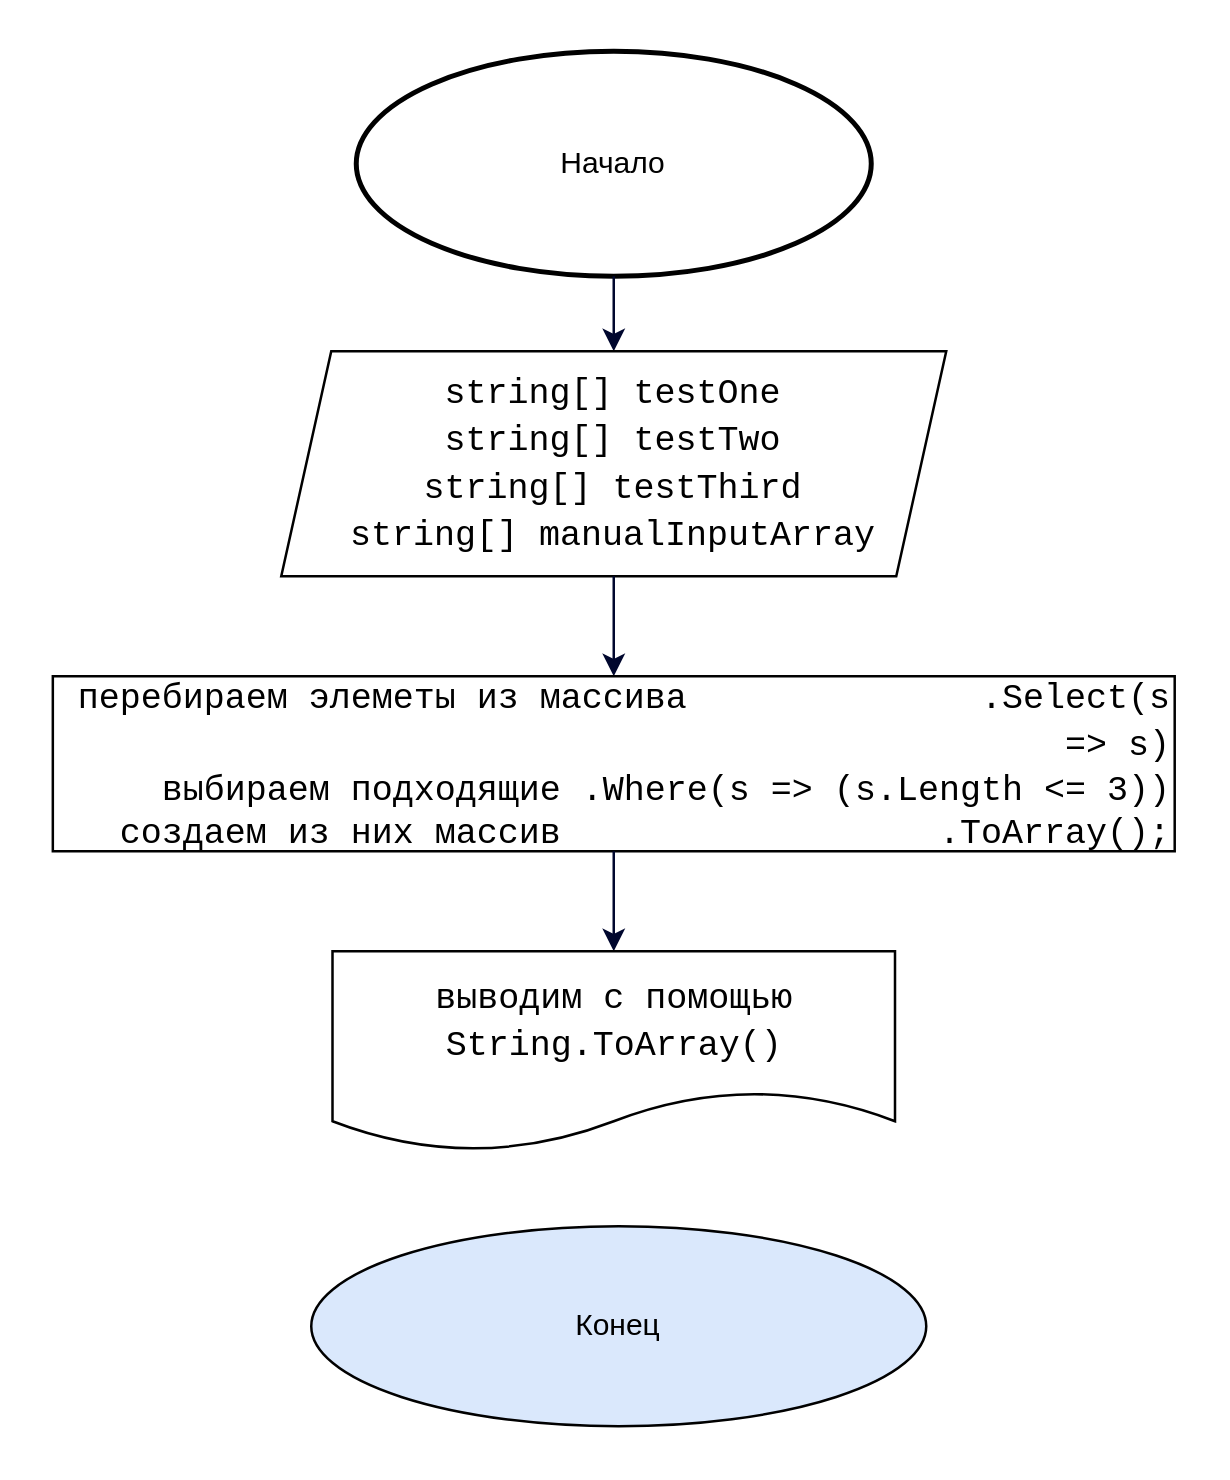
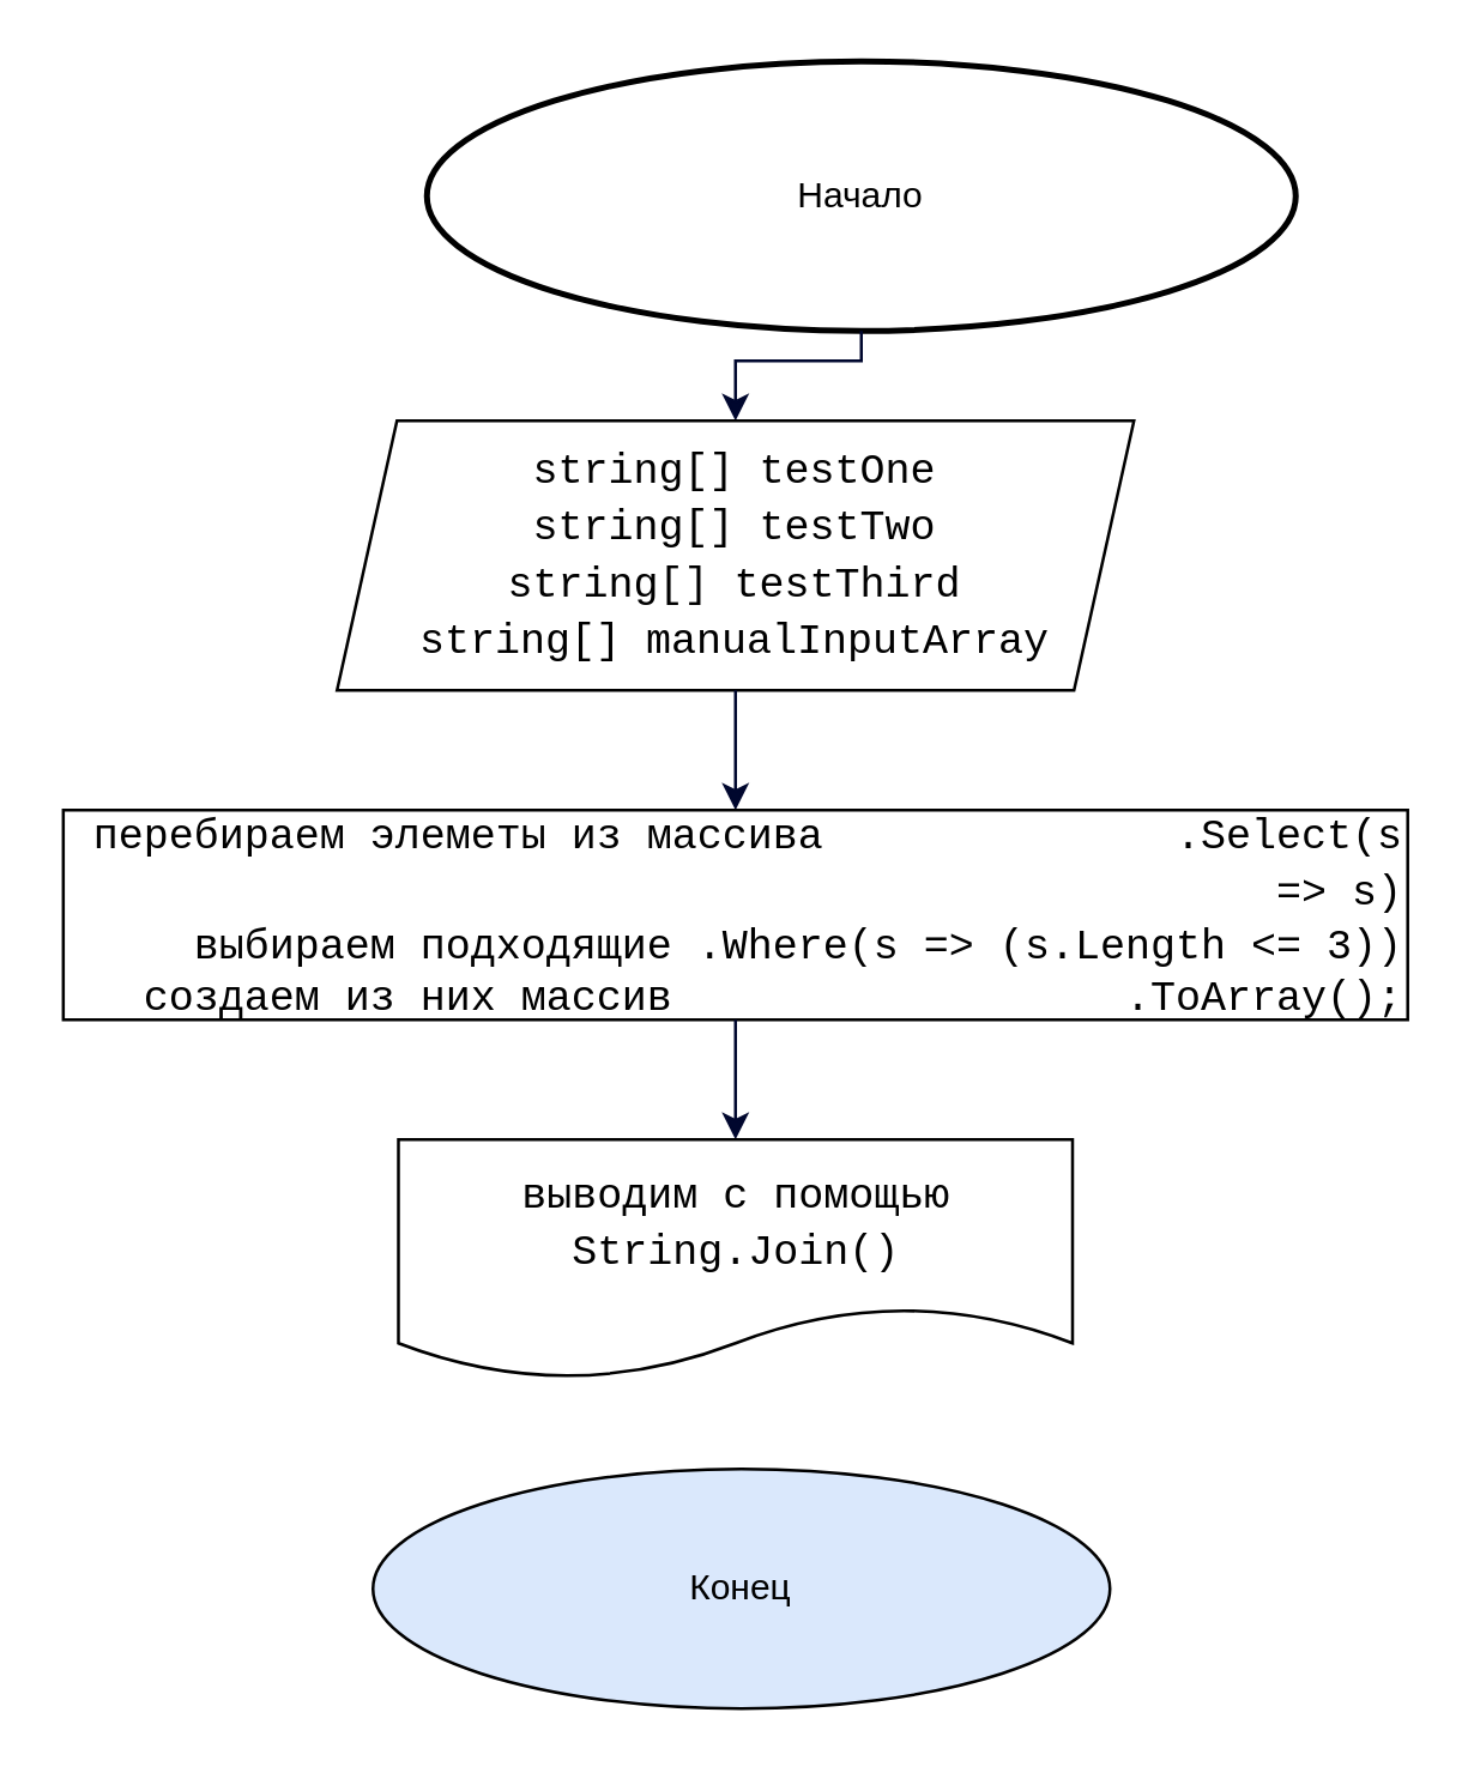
  <mxCell id="0" />
  <mxCell id="1" parent="0" />
- <mxCell id="2" value="Начало" style="strokeWidth=2;html=1;shape=mxgraph.flowchart.start_1;whiteSpace=wrap;" parent="1" vertex="1"><mxGeometry x="142" y="20" width="206" height="90" as="geometry" /></mxCell>
+ <mxCell id="2" value="Начало" style="strokeWidth=2;html=1;shape=mxgraph.flowchart.start_1;whiteSpace=wrap;" parent="1" vertex="1"><mxGeometry x="142" y="20" width="290" height="90" as="geometry" /></mxCell>
  <mxCell id="3" style="edgeStyle=orthogonalEdgeStyle;rounded=0;fillStyle=solid;orthogonalLoop=1;jettySize=auto;html=1;entryX=0.5;entryY=1;entryDx=0;entryDy=0;entryPerimeter=0;strokeColor=#00072E;strokeWidth=1;fontColor=default;startArrow=classic;startFill=1;endArrow=none;endFill=0;" parent="1" source="4" target="2" edge="1"><mxGeometry relative="1" as="geometry" /></mxCell>
  <mxCell id="4" value="&lt;div style=&quot;font-family: Consolas, &amp;quot;Courier New&amp;quot;, monospace; font-size: 14px; line-height: 19px;&quot;&gt;&lt;div&gt;&lt;span style=&quot;&quot;&gt;string&lt;/span&gt;[] &lt;span style=&quot;&quot;&gt;testOne&lt;/span&gt;&lt;/div&gt;&lt;div&gt;&lt;span style=&quot;&quot;&gt;string&lt;/span&gt;[] &lt;span style=&quot;&quot;&gt;testTwo&lt;/span&gt;&lt;/div&gt;&lt;div&gt;&lt;span style=&quot;&quot;&gt;string&lt;/span&gt;[] &lt;span style=&quot;&quot;&gt;testThird&lt;/span&gt;&lt;/div&gt;&lt;div&gt;&lt;span style=&quot;&quot;&gt;string&lt;/span&gt;[] &lt;span style=&quot;&quot;&gt;manualInputArray&lt;/span&gt;&lt;/div&gt;&lt;/div&gt;" style="shape=parallelogram;perimeter=parallelogramPerimeter;whiteSpace=wrap;html=1;fixedSize=1;labelBackgroundColor=none;labelBorderColor=none;fontColor=default;" parent="1" vertex="1"><mxGeometry x="112" y="140" width="266" height="90" as="geometry" /></mxCell>
  <mxCell id="5" style="edgeStyle=orthogonalEdgeStyle;rounded=0;fillStyle=solid;orthogonalLoop=1;jettySize=auto;html=1;exitX=0.5;exitY=0;exitDx=0;exitDy=0;entryX=0.5;entryY=1;entryDx=0;entryDy=0;strokeColor=#00072E;strokeWidth=1;fontColor=default;startArrow=classic;startFill=1;endArrow=none;endFill=0;" parent="1" source="6" target="4" edge="1"><mxGeometry relative="1" as="geometry" /></mxCell>
  <mxCell id="6" value="&lt;div style=&quot;font-family: Consolas, &amp;quot;Courier New&amp;quot;, monospace; font-size: 14px; line-height: 19px;&quot;&gt;&lt;span style=&quot;&quot;&gt;перебираем элеметы из массива&amp;nbsp; &amp;nbsp; &amp;nbsp; &amp;nbsp; &amp;nbsp; &amp;nbsp; &amp;nbsp; .Select&lt;/span&gt;(&lt;span style=&quot;&quot;&gt;s&lt;/span&gt; =&amp;gt; &lt;span style=&quot;&quot;&gt;s&lt;/span&gt;)&lt;/div&gt;&lt;span style=&quot;font-family: Consolas, &amp;quot;Courier New&amp;quot;, monospace; font-size: 14px;&quot;&gt;выбираем подходящие&lt;/span&gt;&lt;span style=&quot;font-family: Consolas, &amp;quot;Courier New&amp;quot;, monospace; font-size: 14px; background-color: initial;&quot;&gt;&amp;nbsp;.&lt;/span&gt;&lt;span style=&quot;font-family: Consolas, &amp;quot;Courier New&amp;quot;, monospace; font-size: 14px; background-color: initial;&quot;&gt;Where&lt;/span&gt;&lt;span style=&quot;font-family: Consolas, &amp;quot;Courier New&amp;quot;, monospace; font-size: 14px; background-color: initial;&quot;&gt;(&lt;/span&gt;&lt;span style=&quot;font-family: Consolas, &amp;quot;Courier New&amp;quot;, monospace; font-size: 14px; background-color: initial;&quot;&gt;s&lt;/span&gt;&lt;span style=&quot;font-family: Consolas, &amp;quot;Courier New&amp;quot;, monospace; font-size: 14px; background-color: initial;&quot;&gt; =&amp;gt; (&lt;/span&gt;&lt;span style=&quot;font-family: Consolas, &amp;quot;Courier New&amp;quot;, monospace; font-size: 14px; background-color: initial;&quot;&gt;s&lt;/span&gt;&lt;span style=&quot;font-family: Consolas, &amp;quot;Courier New&amp;quot;, monospace; font-size: 14px; background-color: initial;&quot;&gt;.Length &amp;lt;= &lt;/span&gt;&lt;span style=&quot;font-family: Consolas, &amp;quot;Courier New&amp;quot;, monospace; font-size: 14px; background-color: initial;&quot;&gt;3&lt;/span&gt;&lt;span style=&quot;font-family: Consolas, &amp;quot;Courier New&amp;quot;, monospace; font-size: 14px; background-color: initial;&quot;&gt;))&lt;br&gt;создаем из них массив&amp;nbsp; &amp;nbsp; &amp;nbsp; &amp;nbsp; &amp;nbsp; &amp;nbsp; &amp;nbsp; &amp;nbsp; &amp;nbsp; .&lt;/span&gt;&lt;span style=&quot;font-family: Consolas, &amp;quot;Courier New&amp;quot;, monospace; font-size: 14px; background-color: initial;&quot;&gt;ToArray&lt;/span&gt;&lt;span style=&quot;font-family: Consolas, &amp;quot;Courier New&amp;quot;, monospace; font-size: 14px; background-color: initial;&quot;&gt;();&lt;/span&gt;&lt;span style=&quot;font-family: Consolas, &amp;quot;Courier New&amp;quot;, monospace; font-size: 14px;&quot;&gt;&lt;br&gt;&lt;/span&gt;" style="rounded=0;whiteSpace=wrap;html=1;fontColor=default;labelBackgroundColor=none;align=right;" parent="1" vertex="1"><mxGeometry x="20.625" y="270" width="448.75" height="70" as="geometry" /></mxCell>
  <mxCell id="7" style="edgeStyle=orthogonalEdgeStyle;rounded=0;fillStyle=solid;orthogonalLoop=1;jettySize=auto;html=1;strokeColor=#00072E;strokeWidth=1;fontColor=default;startArrow=classic;startFill=1;endArrow=none;endFill=0;" parent="1" source="8" target="6" edge="1"><mxGeometry relative="1" as="geometry" /></mxCell>
- <mxCell id="8" value="&lt;div style=&quot;font-family: Consolas, &amp;quot;Courier New&amp;quot;, monospace; font-size: 14px; line-height: 19px;&quot;&gt;&lt;span style=&quot;&quot;&gt;выводим с помощью String&lt;/span&gt;.&lt;span style=&quot;&quot;&gt;ToArray&lt;/span&gt;()&lt;/div&gt;" style="shape=document;whiteSpace=wrap;html=1;boundedLbl=1;labelBackgroundColor=none;labelBorderColor=none;fontColor=default;" parent="1" vertex="1"><mxGeometry x="132.5" y="380" width="225" height="80" as="geometry" /></mxCell>
+ <mxCell id="8" value="&lt;div style=&quot;font-family: Consolas, &amp;quot;Courier New&amp;quot;, monospace; font-size: 14px; line-height: 19px;&quot;&gt;&lt;span style=&quot;&quot;&gt;выводим с помощью String&lt;/span&gt;.&lt;span style=&quot;&quot;&gt;Join&lt;/span&gt;()&lt;/div&gt;" style="shape=document;whiteSpace=wrap;html=1;boundedLbl=1;labelBackgroundColor=none;labelBorderColor=none;fontColor=default;" parent="1" vertex="1"><mxGeometry x="132.5" y="380" width="225" height="80" as="geometry" /></mxCell>
  <mxCell id="9" value="Конец" style="ellipse;whiteSpace=wrap;html=1;labelBackgroundColor=none;labelBorderColor=none;fontColor=default;fillColor=#dae8fc;" parent="1" vertex="1"><mxGeometry x="124" y="490" width="246" height="80" as="geometry" /></mxCell>
